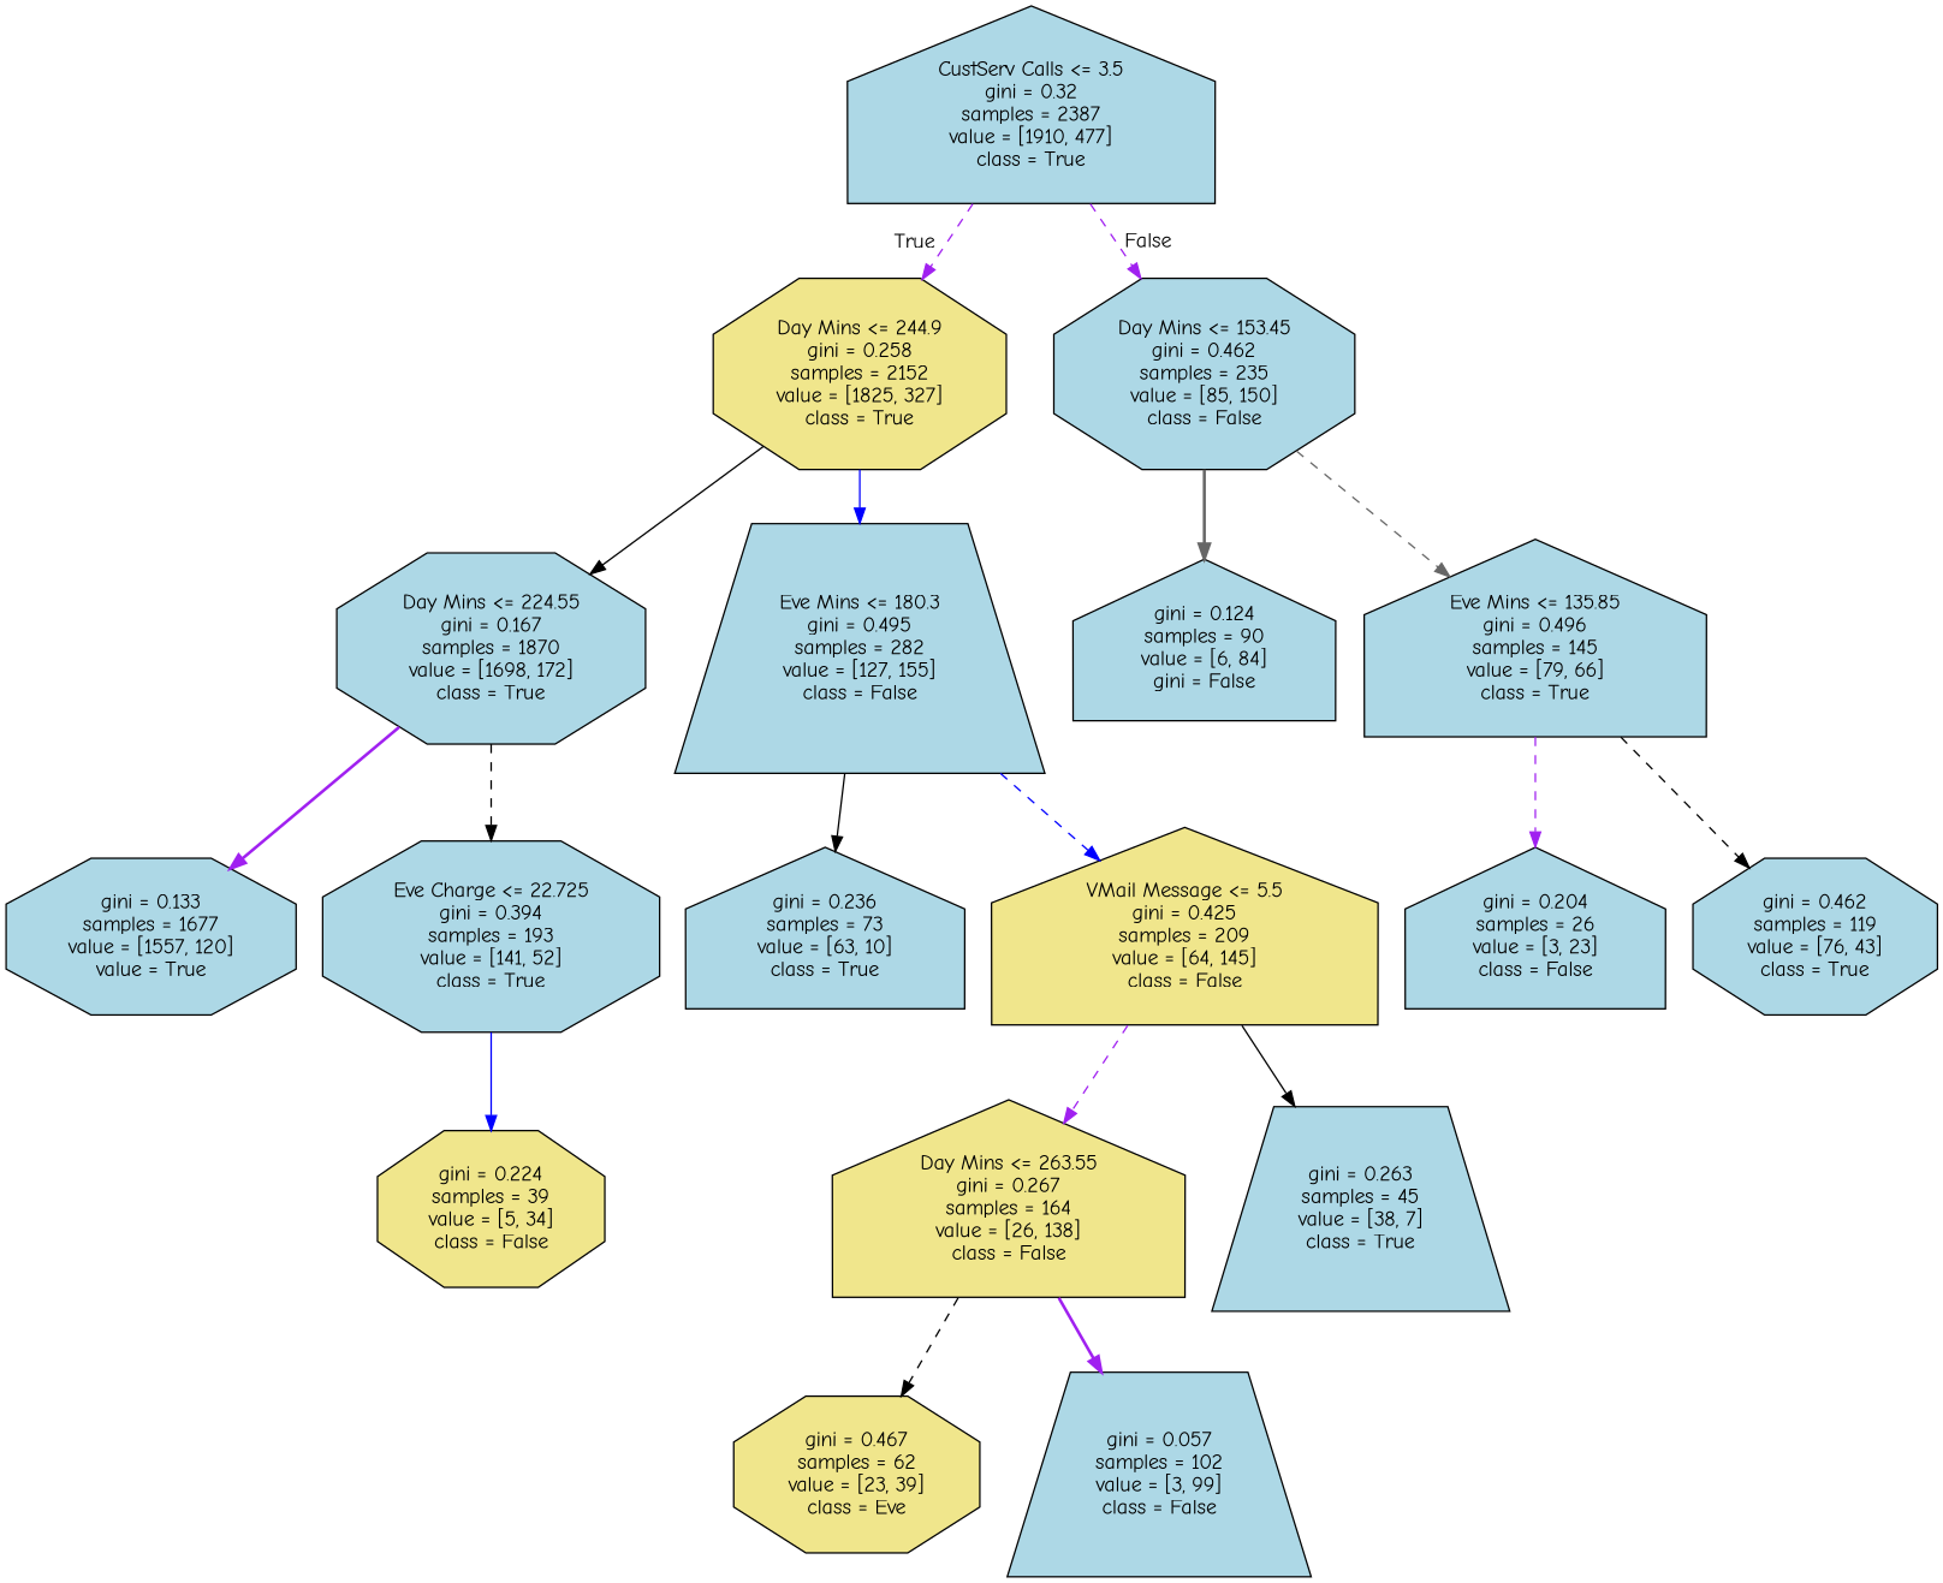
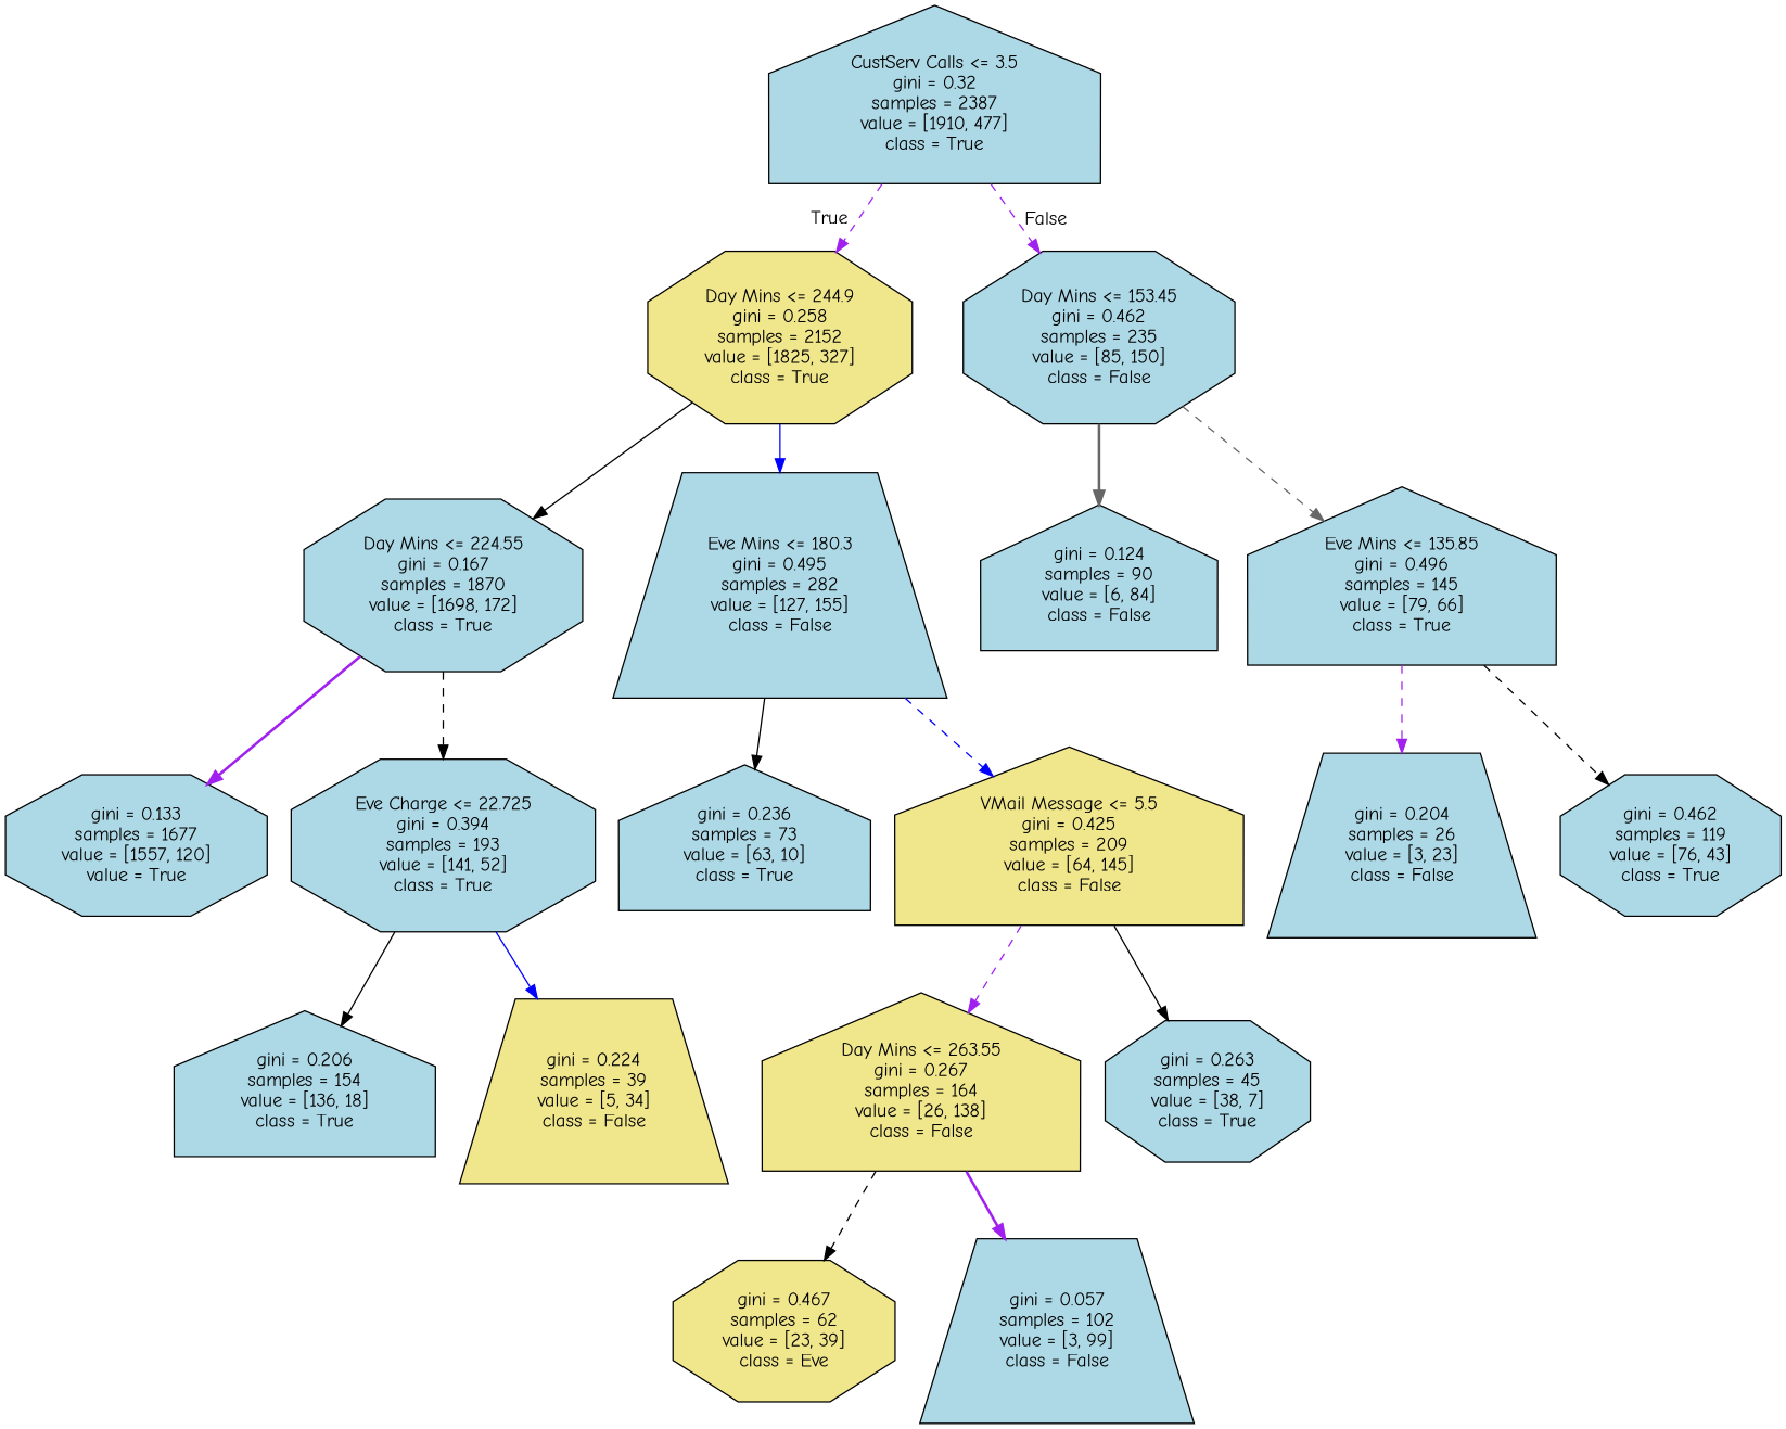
  digraph {
    fontname="Comic Neue"
    node [fillcolor=lightblue fontname="Comic Neue" shape=house style=filled]
    edge [color=black fontname="Comic Neue" style=dashed]
    n1 [label="CustServ Calls <= 3.5\ngini = 0.32\nsamples = 2387\nvalue = [1910, 477]\nclass = True"]
    n2 [fillcolor=khaki label="Day Mins <= 244.9\ngini = 0.258\nsamples = 2152\nvalue = [1825, 327]\nclass = True" shape=octagon]
    n3 [label="Day Mins <= 153.45\ngini = 0.462\nsamples = 235\nvalue = [85, 150]\nclass = False" shape=octagon]
    n4 [label="Day Mins <= 224.55\ngini = 0.167\nsamples = 1870\nvalue = [1698, 172]\nclass = True" shape=octagon]
    n5 [label="Eve Mins <= 180.3\ngini = 0.495\nsamples = 282\nvalue = [127, 155]\nclass = False" shape=trapezium]
-   n6 [label="gini = 0.124\nsamples = 90\nvalue = [6, 84]\ngini = False"]
+   n6 [label="gini = 0.124\nsamples = 90\nvalue = [6, 84]\nclass = False"]
    n7 [label="Eve Mins <= 135.85\ngini = 0.496\nsamples = 145\nvalue = [79, 66]\nclass = True"]
    n8 [label="gini = 0.133\nsamples = 1677\nvalue = [1557, 120]\nvalue = True" shape=octagon]
    n9 [label="Eve Charge <= 22.725\ngini = 0.394\nsamples = 193\nvalue = [141, 52]\nclass = True" shape=octagon]
    n10 [label="gini = 0.236\nsamples = 73\nvalue = [63, 10]\nclass = True"]
    n11 [fillcolor=khaki label="VMail Message <= 5.5\ngini = 0.425\nsamples = 209\nvalue = [64, 145]\nclass = False"]
-   n13 [fillcolor=khaki label="gini = 0.224\nsamples = 39\nvalue = [5, 34]\nclass = False" shape=octagon]
+   n12 [label="gini = 0.206\nsamples = 154\nvalue = [136, 18]\nclass = True"]
+   n13 [fillcolor=khaki label="gini = 0.224\nsamples = 39\nvalue = [5, 34]\nclass = False" shape=trapezium]
    n14 [fillcolor=khaki label="Day Mins <= 263.55\ngini = 0.267\nsamples = 164\nvalue = [26, 138]\nclass = False"]
-   n15 [label="gini = 0.263\nsamples = 45\nvalue = [38, 7]\nclass = True" shape=trapezium]
+   n15 [label="gini = 0.263\nsamples = 45\nvalue = [38, 7]\nclass = True" shape=octagon]
    n16 [fillcolor=khaki label="gini = 0.467\nsamples = 62\nvalue = [23, 39]\nclass = Eve" shape=octagon]
    n17 [label="gini = 0.057\nsamples = 102\nvalue = [3, 99]\nclass = False" shape=trapezium]
-   n18 [label="gini = 0.204\nsamples = 26\nvalue = [3, 23]\nclass = False"]
+   n18 [label="gini = 0.204\nsamples = 26\nvalue = [3, 23]\nclass = False" shape=trapezium]
    n19 [label="gini = 0.462\nsamples = 119\nvalue = [76, 43]\nclass = True" shape=octagon]
    n1 -> n2 [color=purple headlabel=True labelangle=45 labeldistance=2.5]
    n1 -> n3 [color=purple headlabel=False labelangle=-45 labeldistance=2.5]
    n2 -> n4 [style=solid]
    n2 -> n5 [color=blue style=solid]
    n3 -> n6 [color=gray40 style=bold]
    n3 -> n7 [color=gray40]
    n4 -> n8 [color=purple style=bold]
    n4 -> n9
    n5 -> n10 [style=solid]
    n5 -> n11 [color=blue]
    n7 -> n18 [color=purple]
    n7 -> n19
+   n9 -> n12 [style=solid]
    n9 -> n13 [color=blue style=solid]
    n11 -> n14 [color=purple]
    n11 -> n15 [style=solid]
    n14 -> n16
    n14 -> n17 [color=purple style=bold]
  }
